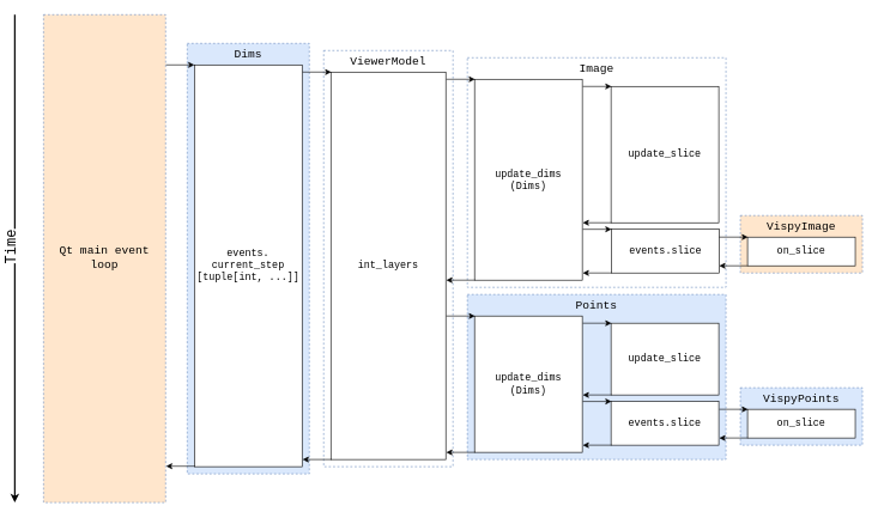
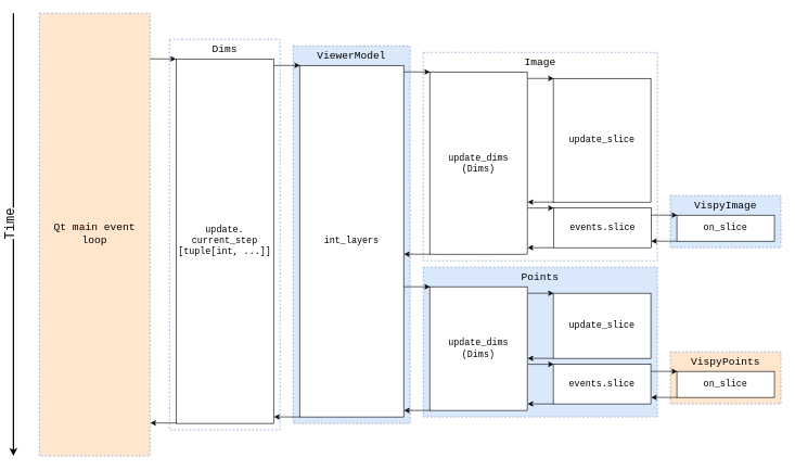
  <mxCell id="0" />
  <mxCell id="1" parent="0" />
- <mxCell id="2" value="VispyPoints" style="rounded=0;whiteSpace=wrap;html=1;verticalAlign=top;align=center;spacingLeft=0;spacingTop=0;dashed=1;fillColor=#dae8fc;strokeColor=#6c8ebf;fontSize=16;fontFamily=Courier New;" parent="1" vertex="1"><mxGeometry x="1030" y="540" width="170" height="80" as="geometry" /></mxCell>
- <mxCell id="3" value="VispyImage" style="rounded=0;whiteSpace=wrap;html=1;verticalAlign=top;align=center;spacingLeft=0;spacingTop=0;dashed=1;fillColor=#ffe6cc;strokeColor=#6c8ebf;fontSize=16;fontFamily=Courier New;" parent="1" vertex="1"><mxGeometry x="1030" y="300" width="170" height="80" as="geometry" /></mxCell>
- <mxCell id="4" value="ViewerModel" style="rounded=0;whiteSpace=wrap;html=1;verticalAlign=top;align=center;spacingLeft=0;spacingTop=0;dashed=1;fillColor=#ffffff;strokeColor=#6c8ebf;fontSize=16;fontFamily=Courier New;" parent="1" vertex="1"><mxGeometry x="450" y="70" width="180" height="580" as="geometry" /></mxCell>
+ <mxCell id="2" value="VispyPoints" style="rounded=0;whiteSpace=wrap;html=1;verticalAlign=top;align=center;spacingLeft=0;spacingTop=0;dashed=1;fillColor=#ffe6cc;strokeColor=#6c8ebf;fontSize=16;fontFamily=Courier New;" parent="1" vertex="1"><mxGeometry x="1030" y="540" width="170" height="80" as="geometry" /></mxCell>
+ <mxCell id="3" value="VispyImage" style="rounded=0;whiteSpace=wrap;html=1;verticalAlign=top;align=center;spacingLeft=0;spacingTop=0;dashed=1;fillColor=#dae8fc;strokeColor=#6c8ebf;fontSize=16;fontFamily=Courier New;" parent="1" vertex="1"><mxGeometry x="1030" y="300" width="170" height="80" as="geometry" /></mxCell>
+ <mxCell id="4" value="ViewerModel" style="rounded=0;whiteSpace=wrap;html=1;verticalAlign=top;align=center;spacingLeft=0;spacingTop=0;dashed=1;fillColor=#dae8fc;strokeColor=#6c8ebf;fontSize=16;fontFamily=Courier New;" parent="1" vertex="1"><mxGeometry x="450" y="70" width="180" height="580" as="geometry" /></mxCell>
  <mxCell id="5" value="int_layers" style="rounded=0;whiteSpace=wrap;html=1;fontSize=14;fontFamily=Courier New;" parent="1" vertex="1"><mxGeometry x="460" y="100" width="160" height="540" as="geometry" /></mxCell>
- <mxCell id="6" value="Dims" style="rounded=0;whiteSpace=wrap;html=1;verticalAlign=top;align=center;spacingLeft=0;spacingTop=0;dashed=1;fillColor=#dae8fc;strokeColor=#6c8ebf;fontSize=16;fontFamily=Courier New;" parent="1" vertex="1"><mxGeometry x="260" y="60" width="170" height="600" as="geometry" /></mxCell>
- <mxCell id="7" value="events.&lt;br style=&quot;font-size: 14px;&quot;&gt;current_step&lt;br style=&quot;font-size: 14px;&quot;&gt;[tuple[int, ...]]" style="rounded=0;whiteSpace=wrap;html=1;fontSize=14;fontFamily=Courier New;" parent="1" vertex="1"><mxGeometry x="270" y="90" width="150" height="560" as="geometry" /></mxCell>
+ <mxCell id="6" value="Dims" style="rounded=0;whiteSpace=wrap;html=1;verticalAlign=top;align=center;spacingLeft=0;spacingTop=0;dashed=1;fillColor=#ffffff;strokeColor=#6c8ebf;fontSize=16;fontFamily=Courier New;" parent="1" vertex="1"><mxGeometry x="260" y="60" width="170" height="600" as="geometry" /></mxCell>
+ <mxCell id="7" value="update.&lt;br style=&quot;font-size: 14px;&quot;&gt;current_step&lt;br style=&quot;font-size: 14px;&quot;&gt;[tuple[int, ...]]" style="rounded=0;whiteSpace=wrap;html=1;fontSize=14;fontFamily=Courier New;" parent="1" vertex="1"><mxGeometry x="270" y="90" width="150" height="560" as="geometry" /></mxCell>
  <mxCell id="8" value="Image" style="rounded=0;whiteSpace=wrap;html=1;verticalAlign=top;align=center;spacingLeft=0;spacingTop=0;dashed=1;fillColor=#ffffff;strokeColor=#6c8ebf;fontSize=16;fontFamily=Courier New;" parent="1" vertex="1"><mxGeometry x="650" y="80" width="360" height="320" as="geometry" /></mxCell>
  <mxCell id="9" value="update_dims&lt;br style=&quot;font-size: 14px;&quot;&gt;(Dims)" style="rounded=0;whiteSpace=wrap;html=1;fontSize=14;fontFamily=Courier New;" parent="1" vertex="1"><mxGeometry x="660" y="110" width="150" height="280" as="geometry" /></mxCell>
  <mxCell id="10" value="update_slice" style="rounded=0;whiteSpace=wrap;html=1;fontSize=14;fontFamily=Courier New;" parent="1" vertex="1"><mxGeometry x="850" y="120" width="150" height="190" as="geometry" /></mxCell>
  <mxCell id="11" value="events.slice" style="rounded=0;whiteSpace=wrap;html=1;fontSize=14;fontFamily=Courier New;" parent="1" vertex="1"><mxGeometry x="850.62" y="319.09" width="150" height="60.91" as="geometry" /></mxCell>
  <mxCell id="12" value="" style="endArrow=classic;html=1;rounded=0;fontFamily=Courier New;" parent="1" edge="1"><mxGeometry width="50" height="50" relative="1" as="geometry"><mxPoint x="230" y="90" as="sourcePoint" /><mxPoint x="270" y="90" as="targetPoint" /></mxGeometry></mxCell>
  <mxCell id="13" value="" style="endArrow=classic;html=1;rounded=0;fontFamily=Courier New;" parent="1" edge="1"><mxGeometry width="50" height="50" relative="1" as="geometry"><mxPoint x="420.62" y="100" as="sourcePoint" /><mxPoint x="460.62" y="100" as="targetPoint" /></mxGeometry></mxCell>
  <mxCell id="14" value="" style="endArrow=classic;html=1;rounded=0;fontFamily=Courier New;" parent="1" edge="1"><mxGeometry width="50" height="50" relative="1" as="geometry"><mxPoint x="620.62" y="110" as="sourcePoint" /><mxPoint x="660.62" y="110" as="targetPoint" /></mxGeometry></mxCell>
  <mxCell id="15" value="" style="endArrow=classic;html=1;rounded=0;fontFamily=Courier New;" parent="1" edge="1"><mxGeometry width="50" height="50" relative="1" as="geometry"><mxPoint x="810.62" y="120" as="sourcePoint" /><mxPoint x="850.62" y="120" as="targetPoint" /></mxGeometry></mxCell>
  <mxCell id="16" value="" style="endArrow=classic;html=1;rounded=0;fontFamily=Courier New;" parent="1" edge="1"><mxGeometry width="50" height="50" relative="1" as="geometry"><mxPoint x="1000.62" y="330" as="sourcePoint" /><mxPoint x="1040.62" y="330" as="targetPoint" /></mxGeometry></mxCell>
  <mxCell id="17" value="" style="endArrow=classic;html=1;rounded=0;fontFamily=Courier New;" parent="1" edge="1"><mxGeometry width="50" height="50" relative="1" as="geometry"><mxPoint x="1040.62" y="370" as="sourcePoint" /><mxPoint x="1000.62" y="370" as="targetPoint" /></mxGeometry></mxCell>
  <mxCell id="18" value="" style="endArrow=classic;html=1;rounded=0;fontFamily=Courier New;" parent="1" edge="1"><mxGeometry width="50" height="50" relative="1" as="geometry"><mxPoint x="850.62" y="380" as="sourcePoint" /><mxPoint x="810.62" y="380" as="targetPoint" /></mxGeometry></mxCell>
  <mxCell id="19" value="" style="endArrow=classic;html=1;rounded=0;fontFamily=Courier New;" parent="1" edge="1"><mxGeometry width="50" height="50" relative="1" as="geometry"><mxPoint x="810.62" y="319.09" as="sourcePoint" /><mxPoint x="850.62" y="319.09" as="targetPoint" /></mxGeometry></mxCell>
  <mxCell id="20" value="" style="endArrow=classic;html=1;rounded=0;fontFamily=Courier New;" parent="1" edge="1"><mxGeometry width="50" height="50" relative="1" as="geometry"><mxPoint x="660.62" y="390" as="sourcePoint" /><mxPoint x="620.62" y="390" as="targetPoint" /></mxGeometry></mxCell>
  <mxCell id="21" value="" style="endArrow=classic;html=1;rounded=0;fontFamily=Courier New;" parent="1" edge="1"><mxGeometry width="50" height="50" relative="1" as="geometry"><mxPoint x="460.63" y="640" as="sourcePoint" /><mxPoint x="420.63" y="640" as="targetPoint" /></mxGeometry></mxCell>
  <mxCell id="22" value="" style="endArrow=classic;html=1;rounded=0;fontFamily=Courier New;" parent="1" edge="1"><mxGeometry width="50" height="50" relative="1" as="geometry"><mxPoint x="270.63" y="649.31" as="sourcePoint" /><mxPoint x="230.63" y="649.31" as="targetPoint" /></mxGeometry></mxCell>
  <mxCell id="23" value="" style="endArrow=classic;html=1;rounded=0;fontFamily=Courier New;" parent="1" edge="1"><mxGeometry width="50" height="50" relative="1" as="geometry"><mxPoint x="850.62" y="310" as="sourcePoint" /><mxPoint x="810.62" y="310" as="targetPoint" /></mxGeometry></mxCell>
  <mxCell id="24" value="Points" style="rounded=0;whiteSpace=wrap;html=1;verticalAlign=top;align=center;spacingLeft=0;spacingTop=0;dashed=1;fillColor=#dae8fc;strokeColor=#6c8ebf;fontSize=16;fontFamily=Courier New;" parent="1" vertex="1"><mxGeometry x="650" y="410" width="360" height="230" as="geometry" /></mxCell>
  <mxCell id="25" value="update_dims&lt;br&gt;(Dims)" style="rounded=0;whiteSpace=wrap;html=1;fontSize=14;fontFamily=Courier New;" parent="1" vertex="1"><mxGeometry x="660" y="440" width="150" height="190" as="geometry" /></mxCell>
  <mxCell id="26" value="update_slice" style="rounded=0;whiteSpace=wrap;html=1;fontSize=14;fontFamily=Courier New;" parent="1" vertex="1"><mxGeometry x="850" y="450" width="150" height="100" as="geometry" /></mxCell>
  <mxCell id="27" value="events.slice" style="rounded=0;whiteSpace=wrap;html=1;fontSize=14;fontFamily=Courier New;" parent="1" vertex="1"><mxGeometry x="850" y="559.09" width="150" height="60.91" as="geometry" /></mxCell>
  <mxCell id="28" value="" style="endArrow=classic;html=1;rounded=0;fontFamily=Courier New;" parent="1" edge="1"><mxGeometry width="50" height="50" relative="1" as="geometry"><mxPoint x="810.62" y="450" as="sourcePoint" /><mxPoint x="850.62" y="450" as="targetPoint" /></mxGeometry></mxCell>
  <mxCell id="29" value="" style="endArrow=classic;html=1;rounded=0;fontFamily=Courier New;" parent="1" edge="1"><mxGeometry width="50" height="50" relative="1" as="geometry"><mxPoint x="1000.62" y="570" as="sourcePoint" /><mxPoint x="1040.62" y="570" as="targetPoint" /></mxGeometry></mxCell>
  <mxCell id="30" value="" style="endArrow=classic;html=1;rounded=0;fontFamily=Courier New;" parent="1" edge="1"><mxGeometry width="50" height="50" relative="1" as="geometry"><mxPoint x="1040.62" y="610" as="sourcePoint" /><mxPoint x="1000.62" y="610" as="targetPoint" /></mxGeometry></mxCell>
  <mxCell id="31" value="" style="endArrow=classic;html=1;rounded=0;fontFamily=Courier New;" parent="1" edge="1"><mxGeometry width="50" height="50" relative="1" as="geometry"><mxPoint x="850.62" y="620" as="sourcePoint" /><mxPoint x="810.62" y="620" as="targetPoint" /></mxGeometry></mxCell>
  <mxCell id="32" value="" style="endArrow=classic;html=1;rounded=0;fontFamily=Courier New;" parent="1" edge="1"><mxGeometry width="50" height="50" relative="1" as="geometry"><mxPoint x="810.62" y="559.09" as="sourcePoint" /><mxPoint x="850.62" y="559.09" as="targetPoint" /></mxGeometry></mxCell>
  <mxCell id="33" value="" style="endArrow=classic;html=1;rounded=0;fontFamily=Courier New;" parent="1" edge="1"><mxGeometry width="50" height="50" relative="1" as="geometry"><mxPoint x="850.62" y="550" as="sourcePoint" /><mxPoint x="810.62" y="550" as="targetPoint" /></mxGeometry></mxCell>
  <mxCell id="34" value="" style="endArrow=classic;html=1;rounded=0;fontFamily=Courier New;" parent="1" edge="1"><mxGeometry width="50" height="50" relative="1" as="geometry"><mxPoint x="660.62" y="630" as="sourcePoint" /><mxPoint x="620.62" y="630" as="targetPoint" /></mxGeometry></mxCell>
  <mxCell id="35" value="" style="endArrow=classic;html=1;rounded=0;fontFamily=Courier New;" parent="1" edge="1"><mxGeometry width="50" height="50" relative="1" as="geometry"><mxPoint x="620.62" y="440" as="sourcePoint" /><mxPoint x="660.62" y="440" as="targetPoint" /></mxGeometry></mxCell>
  <mxCell id="36" value="on_slice" style="rounded=0;whiteSpace=wrap;html=1;fontSize=14;fontFamily=Courier New;" parent="1" vertex="1"><mxGeometry x="1040" y="330" width="150" height="40" as="geometry" /></mxCell>
  <mxCell id="37" value="on_slice" style="rounded=0;whiteSpace=wrap;html=1;fontSize=14;fontFamily=Courier New;" parent="1" vertex="1"><mxGeometry x="1040" y="570" width="150" height="40" as="geometry" /></mxCell>
  <mxCell id="38" value="" style="endArrow=classic;html=1;rounded=0;fontSize=20;strokeWidth=2;fontFamily=Courier New;" parent="1" edge="1"><mxGeometry width="50" height="50" relative="1" as="geometry"><mxPoint x="20" y="20" as="sourcePoint" /><mxPoint x="20" y="700" as="targetPoint" /></mxGeometry></mxCell>
  <mxCell id="39" value="Time" style="edgeLabel;html=1;align=center;verticalAlign=middle;resizable=0;points=[];fontSize=20;horizontal=0;fontFamily=Courier New;" parent="38" vertex="1" connectable="0"><mxGeometry x="-0.044" y="-5" relative="1" as="geometry"><mxPoint as="offset" /></mxGeometry></mxCell>
  <mxCell id="40" value="Qt main event loop" style="rounded=0;whiteSpace=wrap;html=1;verticalAlign=middle;align=center;spacingLeft=0;spacingTop=0;dashed=1;fillColor=#ffe6cc;strokeColor=#6c8ebf;fontSize=16;horizontal=1;fontFamily=Courier New;" parent="1" vertex="1"><mxGeometry x="60" y="20" width="170" height="680" as="geometry" /></mxCell>
